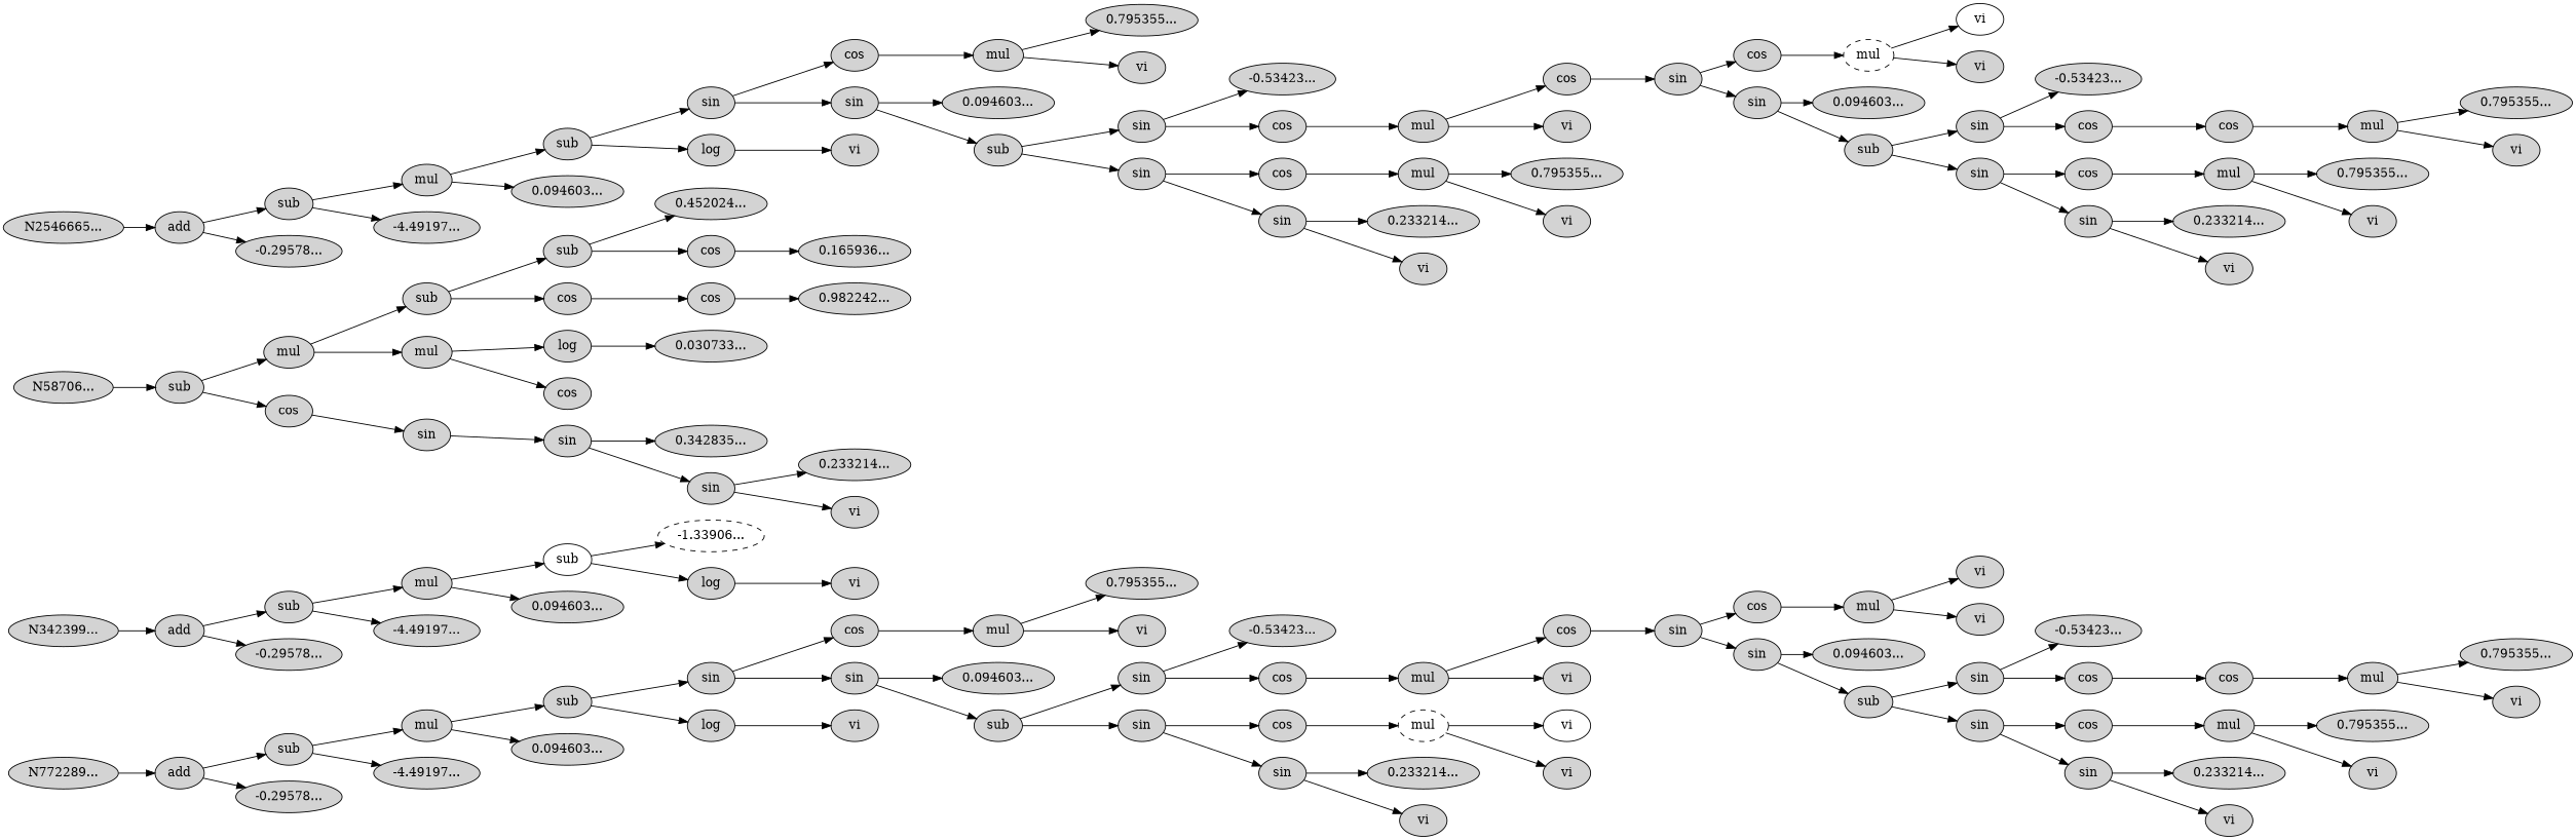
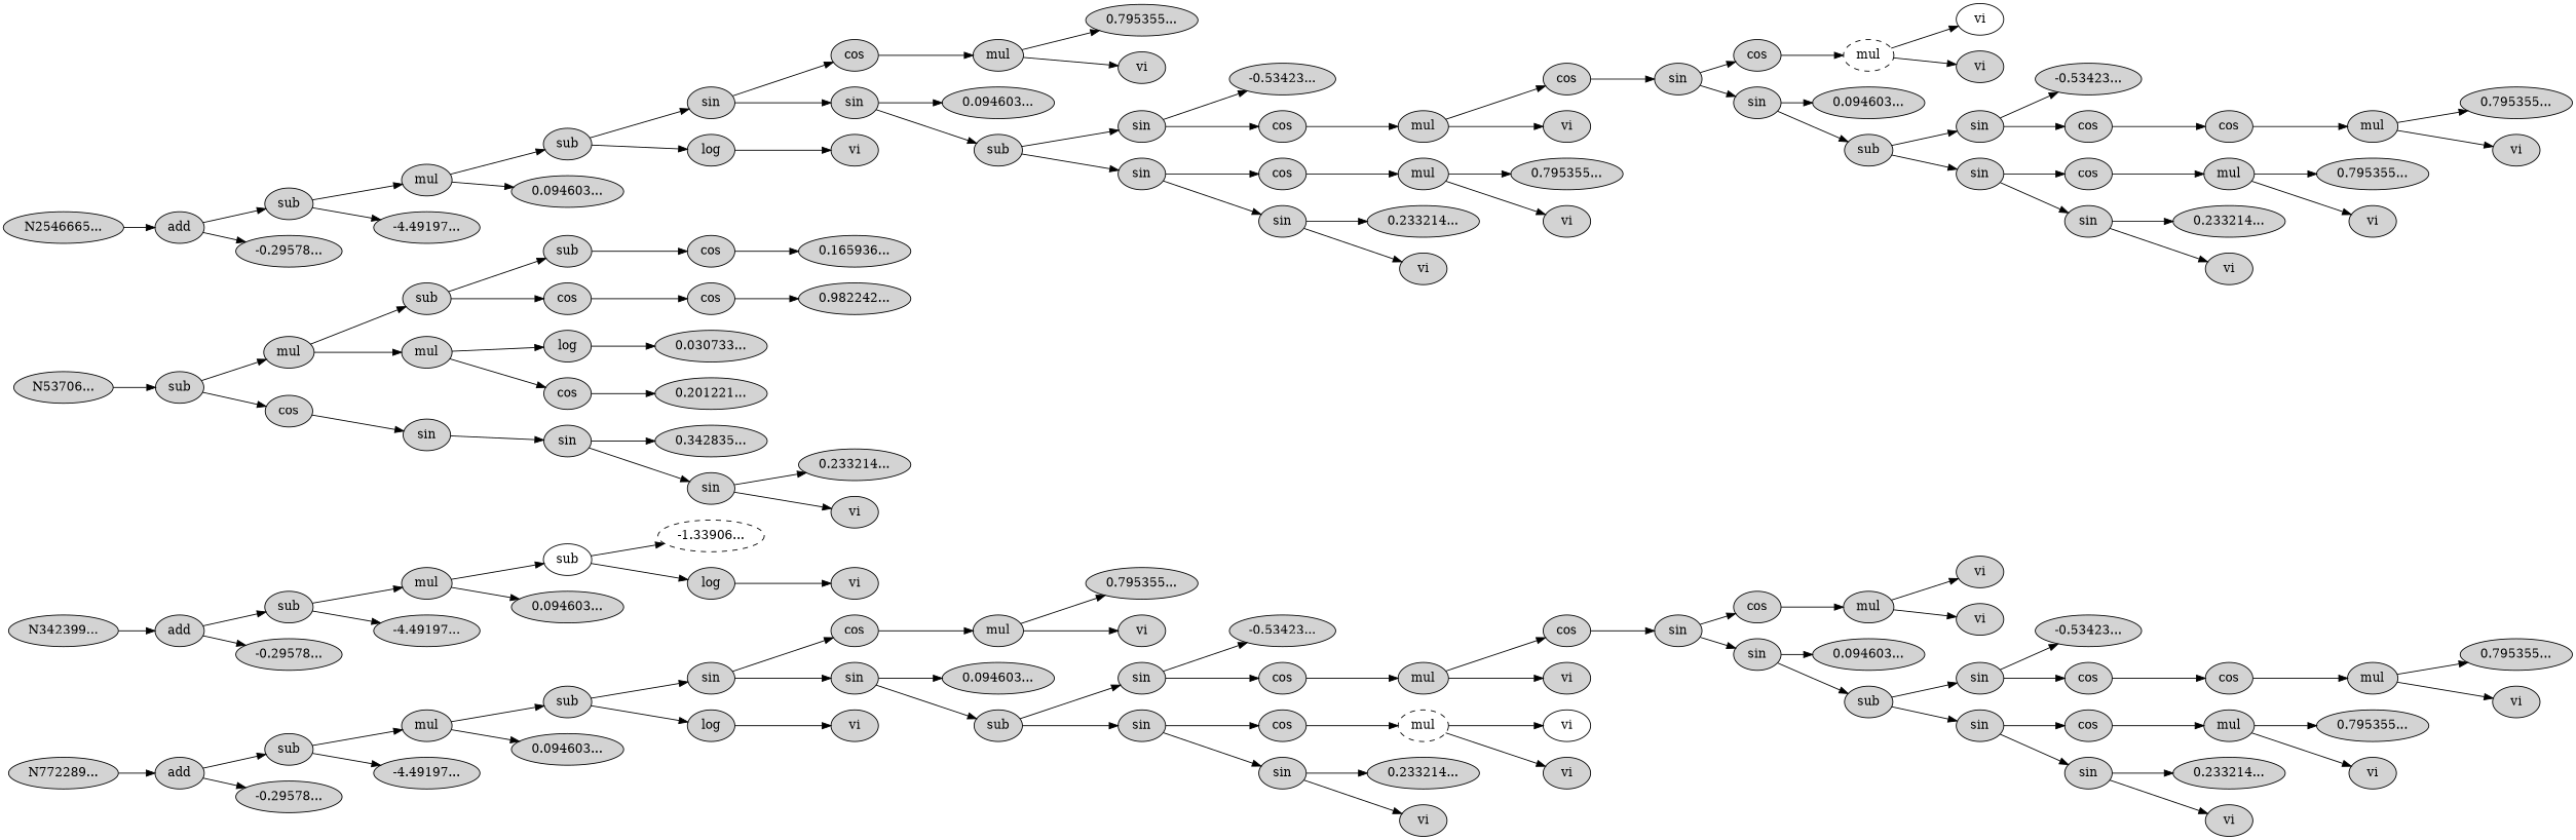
  digraph {
    rankdir=LR
    node [style=filled]
    n1 [label="N772289..."]
    n2 [label=add]
    n3 [label=sub]
    n4 [label="-0.29578..."]
    n5 [label=mul]
    n6 [label="-4.49197..."]
    n7 [label=sub]
    n8 [label="0.094603..."]
    n9 [label=sin]
    n10 [label=log]
    n11 [label=cos]
    n12 [label=sin]
    n13 [label=vi]
    n14 [label=mul]
    n15 [label="0.094603..."]
    n16 [label=sub]
    n17 [label="0.795355..."]
    n18 [label=vi]
    n19 [label=sin]
    n20 [label=sin]
    n21 [label="-0.53423..."]
    n22 [label=cos]
    n23 [label=cos]
    n24 [label=sin]
    n25 [label=mul]
    n26 [label=cos]
    n27 [label=vi]
    n28 [label=sin]
    n29 [label=cos]
    n30 [label=sin]
    n31 [label=mul]
    n32 [label="0.094603..."]
    n33 [label=sub]
    n34 [label=vi]
    n35 [label=vi]
    n36 [label=sin]
    n37 [label=sin]
    n38 [label="-0.53423..."]
    n39 [label=cos]
    n40 [label=cos]
    n41 [label=sin]
    n42 [label=cos]
    n43 [label=mul]
    n44 [label="0.795355..."]
    n45 [label=vi]
    n46 [label=mul]
    n47 [label="0.233214..."]
    n48 [label=vi]
    n49 [label="0.795355..."]
    n50 [label=vi]
    n51 [label=mul style=dashed]
    n52 [label="0.233214..."]
    n53 [label=vi]
    n54 [label=vi style=solid]
    n55 [label=vi]
    n56 [label="N342399..."]
    n57 [label=add]
    n58 [label=sub]
    n59 [label="-0.29578..."]
    n60 [label=mul]
    n61 [label="-4.49197..."]
    n62 [label=sub style=solid]
    n63 [label="0.094603..."]
    n64 [label="-1.33906..." style=dashed]
    n65 [label=log]
    n66 [label=vi]
-   n67 [label="N58706..."]
+   n67 [label="N53706..."]
    n68 [label=sub]
    n69 [label=mul]
    n70 [label=cos]
    n71 [label=sub]
    n72 [label=mul]
    n73 [label=sin]
    n74 [label=sub]
    n75 [label=cos]
    n76 [label=log]
    n77 [label=cos]
-   n78 [label="0.452024..."]
    n79 [label=cos]
    n80 [label=cos]
    n81 [label="0.165936..."]
    n82 [label="0.982242..."]
    n83 [label="0.030733..."]
+   n84 [label="0.201221..."]
    n85 [label=sin]
    n86 [label="0.342835..."]
    n87 [label=sin]
    n88 [label="0.233214..."]
    n89 [label=vi]
    n90 [label="N2546665..."]
    n91 [label=add]
    n92 [label=sub]
    n93 [label="-0.29578..."]
    n94 [label=mul]
    n95 [label="-4.49197..."]
    n96 [label=sub]
    n97 [label="0.094603..."]
    n98 [label=sin]
    n99 [label=log]
    n100 [label=cos]
    n101 [label=sin]
    n102 [label=vi]
    n103 [label=mul]
    n104 [label="0.094603..."]
    n105 [label=sub]
    n106 [label="0.795355..."]
    n107 [label=vi]
    n108 [label=sin]
    n109 [label=sin]
    n110 [label="-0.53423..."]
    n111 [label=cos]
    n112 [label=cos]
    n113 [label=sin]
    n114 [label=mul]
    n115 [label=cos]
    n116 [label=vi]
    n117 [label=sin]
    n118 [label=cos]
    n119 [label=sin]
    n120 [label=mul style=dashed]
    n121 [label="0.094603..."]
    n122 [label=sub]
    n123 [label=vi style=solid]
    n124 [label=vi]
    n125 [label=sin]
    n126 [label=sin]
    n127 [label="-0.53423..."]
    n128 [label=cos]
    n129 [label=cos]
    n130 [label=sin]
    n131 [label=cos]
    n132 [label=mul]
    n133 [label="0.795355..."]
    n134 [label=vi]
    n135 [label=mul]
    n136 [label="0.233214..."]
    n137 [label=vi]
    n138 [label="0.795355..."]
    n139 [label=vi]
    n140 [label=mul]
    n141 [label="0.233214..."]
    n142 [label=vi]
    n143 [label="0.795355..."]
    n144 [label=vi]
    n1 -> n2
    n2 -> n3
    n2 -> n4
    n3 -> n5
    n3 -> n6
    n5 -> n7
    n5 -> n8
    n7 -> n9
    n7 -> n10
    n9 -> n11
    n9 -> n12
    n10 -> n13
    n11 -> n14
    n12 -> n15
    n12 -> n16
    n14 -> n17
    n14 -> n18
    n16 -> n19
    n16 -> n20
    n19 -> n21
    n19 -> n22
    n20 -> n23
    n20 -> n24
    n22 -> n25
    n23 -> n51
    n24 -> n52
    n24 -> n53
    n25 -> n26
    n25 -> n27
    n26 -> n28
    n28 -> n29
    n28 -> n30
    n29 -> n31
    n30 -> n32
    n30 -> n33
    n31 -> n34
    n31 -> n35
    n33 -> n36
    n33 -> n37
    n36 -> n38
    n36 -> n39
    n37 -> n40
    n37 -> n41
    n39 -> n42
    n40 -> n46
    n41 -> n47
    n41 -> n48
    n42 -> n43
    n43 -> n44
    n43 -> n45
    n46 -> n49
    n46 -> n50
    n51 -> n54
    n51 -> n55
    n56 -> n57
    n57 -> n58
    n57 -> n59
    n58 -> n60
    n58 -> n61
    n60 -> n62
    n60 -> n63
    n62 -> n64
    n62 -> n65
    n65 -> n66
    n67 -> n68
    n68 -> n69
    n68 -> n70
    n69 -> n71
    n69 -> n72
    n70 -> n73
    n71 -> n74
    n71 -> n75
    n72 -> n76
    n72 -> n77
    n73 -> n85
-   n74 -> n78
    n74 -> n79
    n75 -> n80
    n76 -> n83
+   n77 -> n84
    n79 -> n81
    n80 -> n82
    n85 -> n86
    n85 -> n87
    n87 -> n88
    n87 -> n89
    n90 -> n91
    n91 -> n92
    n91 -> n93
    n92 -> n94
    n92 -> n95
    n94 -> n96
    n94 -> n97
    n96 -> n98
    n96 -> n99
    n98 -> n100
    n98 -> n101
    n99 -> n102
    n100 -> n103
    n101 -> n104
    n101 -> n105
    n103 -> n106
    n103 -> n107
    n105 -> n108
    n105 -> n109
    n108 -> n110
    n108 -> n111
    n109 -> n112
    n109 -> n113
    n111 -> n114
    n112 -> n140
    n113 -> n141
    n113 -> n142
    n114 -> n115
    n114 -> n116
    n115 -> n117
    n117 -> n118
    n117 -> n119
    n118 -> n120
    n119 -> n121
    n119 -> n122
    n120 -> n123
    n120 -> n124
    n122 -> n125
    n122 -> n126
    n125 -> n127
    n125 -> n128
    n126 -> n129
    n126 -> n130
    n128 -> n131
    n129 -> n135
    n130 -> n136
    n130 -> n137
    n131 -> n132
    n132 -> n133
    n132 -> n134
    n135 -> n138
    n135 -> n139
    n140 -> n143
    n140 -> n144
  }
